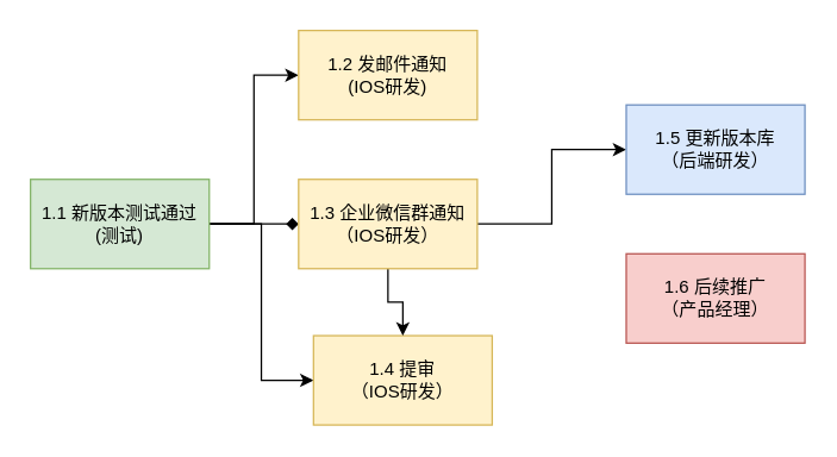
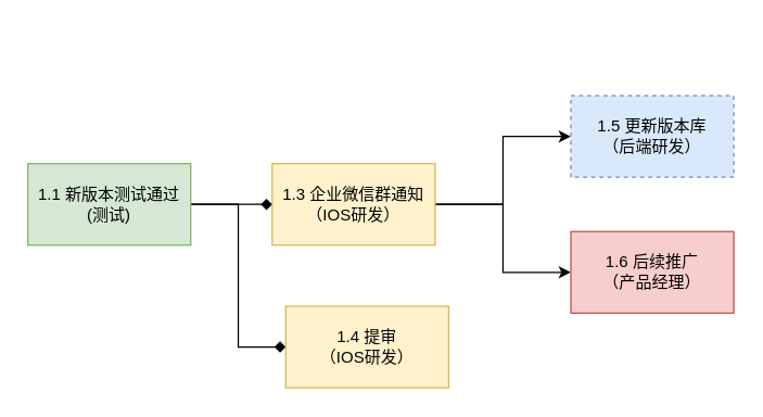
  <mxCell id="0" />
  <mxCell id="1" parent="0" />
- <mxCell id="2" value="" style="edgeStyle=orthogonalEdgeStyle;rounded=0;orthogonalLoop=1;jettySize=auto;html=1;entryX=0;entryY=0.5;entryDx=0;entryDy=0;" parent="1" source="5" target="6" edge="1"><mxGeometry relative="1" as="geometry" /></mxCell>
- <mxCell id="3" style="edgeStyle=orthogonalEdgeStyle;rounded=0;orthogonalLoop=1;jettySize=auto;html=1;entryX=0;entryY=0.5;entryDx=0;entryDy=0;" parent="1" source="5" target="7" edge="1"><mxGeometry relative="1" as="geometry" /></mxCell>
+ <mxCell id="2" value="" style="edgeStyle=orthogonalEdgeStyle;rounded=0;orthogonalLoop=1;jettySize=auto;html=1;entryX=0;entryY=0.5;entryDx=0;entryDy=0;endArrow=diamond;" parent="1" source="5" target="6" edge="1"><mxGeometry relative="1" as="geometry" /></mxCell>
  <mxCell id="4" style="edgeStyle=orthogonalEdgeStyle;rounded=0;orthogonalLoop=1;jettySize=auto;html=1;entryX=0;entryY=0.5;entryDx=0;entryDy=0;endArrow=diamond;" parent="1" source="5" target="10" edge="1"><mxGeometry relative="1" as="geometry" /></mxCell>
  <mxCell id="5" value="1.1 新版本测试通过&lt;br&gt;(测试)" style="rounded=0;whiteSpace=wrap;html=1;fillColor=#d5e8d4;strokeColor=#82b366;" parent="1" vertex="1"><mxGeometry x="20" y="120" width="120" height="60" as="geometry" /></mxCell>
  <mxCell id="6" value="1.4 提审&lt;br&gt;（IOS研发）" style="rounded=0;whiteSpace=wrap;html=1;fillColor=#fff2cc;strokeColor=#d6b656;" parent="1" vertex="1"><mxGeometry x="210" y="225" width="120" height="60" as="geometry" /></mxCell>
- <mxCell id="7" value="1.2 发邮件通知&lt;br&gt;(IOS研发)" style="rounded=0;whiteSpace=wrap;html=1;fillColor=#fff2cc;strokeColor=#d6b656;" parent="1" vertex="1"><mxGeometry x="200" y="20" width="120" height="60" as="geometry" /></mxCell>
  <mxCell id="8" value="" style="edgeStyle=orthogonalEdgeStyle;rounded=0;orthogonalLoop=1;jettySize=auto;html=1;" parent="1" source="10" target="11" edge="1"><mxGeometry relative="1" as="geometry" /></mxCell>
- <mxCell id="9" style="edgeStyle=orthogonalEdgeStyle;rounded=0;orthogonalLoop=1;jettySize=auto;html=1;" parent="1" source="10" target="6" edge="1"><mxGeometry relative="1" as="geometry" /></mxCell>
+ <mxCell id="9" style="edgeStyle=orthogonalEdgeStyle;rounded=0;orthogonalLoop=1;jettySize=auto;html=1;" parent="1" source="10" target="12" edge="1"><mxGeometry relative="1" as="geometry" /></mxCell>
  <mxCell id="10" value="1.3 企业微信群通知&lt;br&gt;（IOS研发）" style="rounded=0;whiteSpace=wrap;html=1;fillColor=#fff2cc;strokeColor=#d6b656;" parent="1" vertex="1"><mxGeometry x="200" y="120" width="120" height="60" as="geometry" /></mxCell>
- <mxCell id="11" value="1.5 更新版本库&lt;br&gt;（后端研发）" style="rounded=0;whiteSpace=wrap;html=1;fillColor=#dae8fc;strokeColor=#6c8ebf;" parent="1" vertex="1"><mxGeometry x="420" y="70" width="120" height="60" as="geometry" /></mxCell>
+ <mxCell id="11" value="1.5 更新版本库&lt;br&gt;（后端研发）" style="rounded=0;whiteSpace=wrap;html=1;fillColor=#dae8fc;strokeColor=#6c8ebf;dashed=1;" parent="1" vertex="1"><mxGeometry x="420" y="70" width="120" height="60" as="geometry" /></mxCell>
  <mxCell id="12" value="1.6 后续推广&lt;br&gt;（产品经理）" style="rounded=0;whiteSpace=wrap;html=1;fillColor=#f8cecc;strokeColor=#b85450;" parent="1" vertex="1"><mxGeometry x="420" y="170" width="120" height="60" as="geometry" /></mxCell>
